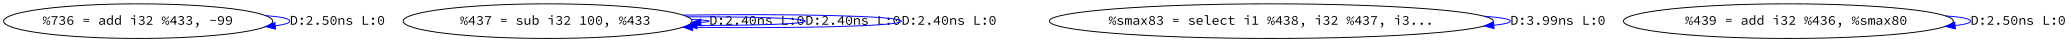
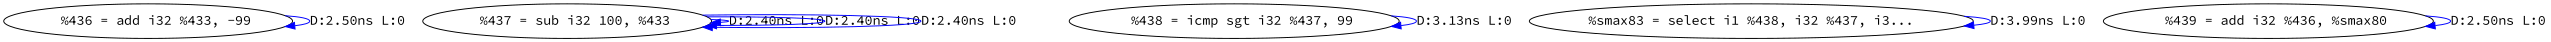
  digraph {
    fontname="Source Code Pro"
    node [fontname="Source Code Pro"]
    edge [color=blue fontname="Source Code Pro"]
-   n1 [label="%736 = add i32 %433, -99"]
+   n1 [label="  %436 = add i32 %433, -99"]
    n2 [label="  %437 = sub i32 100, %433"]
+   n3 [label="  %438 = icmp sgt i32 %437, 99"]
    n4 [label="%smax83 = select i1 %438, i32 %437, i3..."]
    n5 [label="  %439 = add i32 %436, %smax80"]
    n1 -> n1 [label="D:2.50ns L:0"]
    n2 -> n2 [label="D:2.40ns L:0"]
    n2 -> n2 [label="D:2.40ns L:0"]
    n2 -> n2 [label="D:2.40ns L:0"]
+   n3 -> n3 [label="D:3.13ns L:0"]
    n4 -> n4 [label="D:3.99ns L:0"]
    n5 -> n5 [label="D:2.50ns L:0"]
  }
